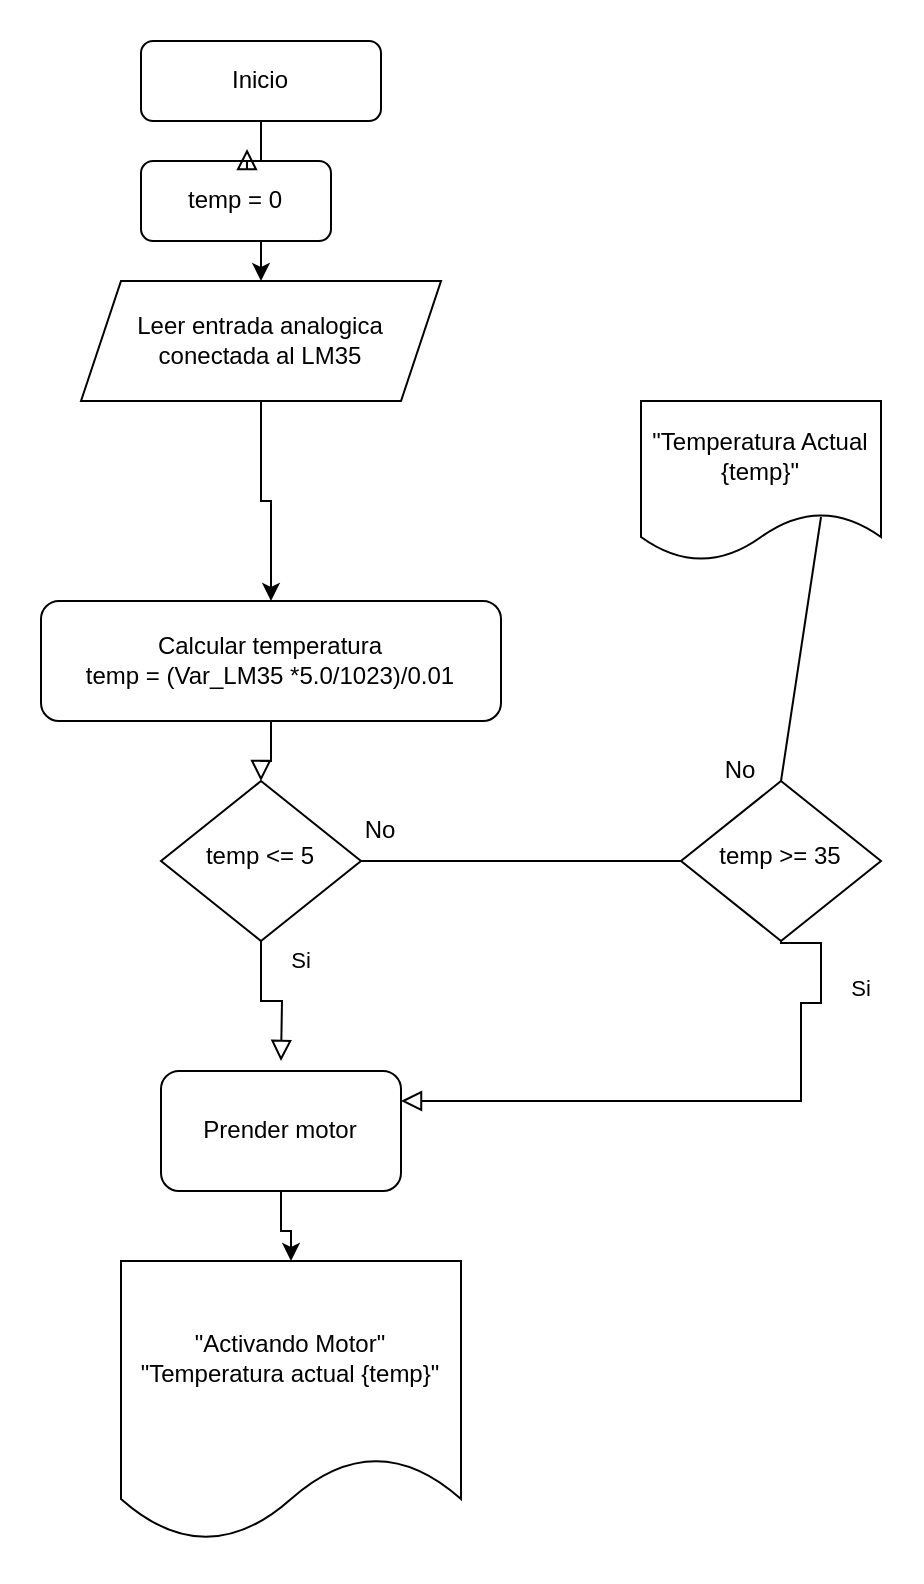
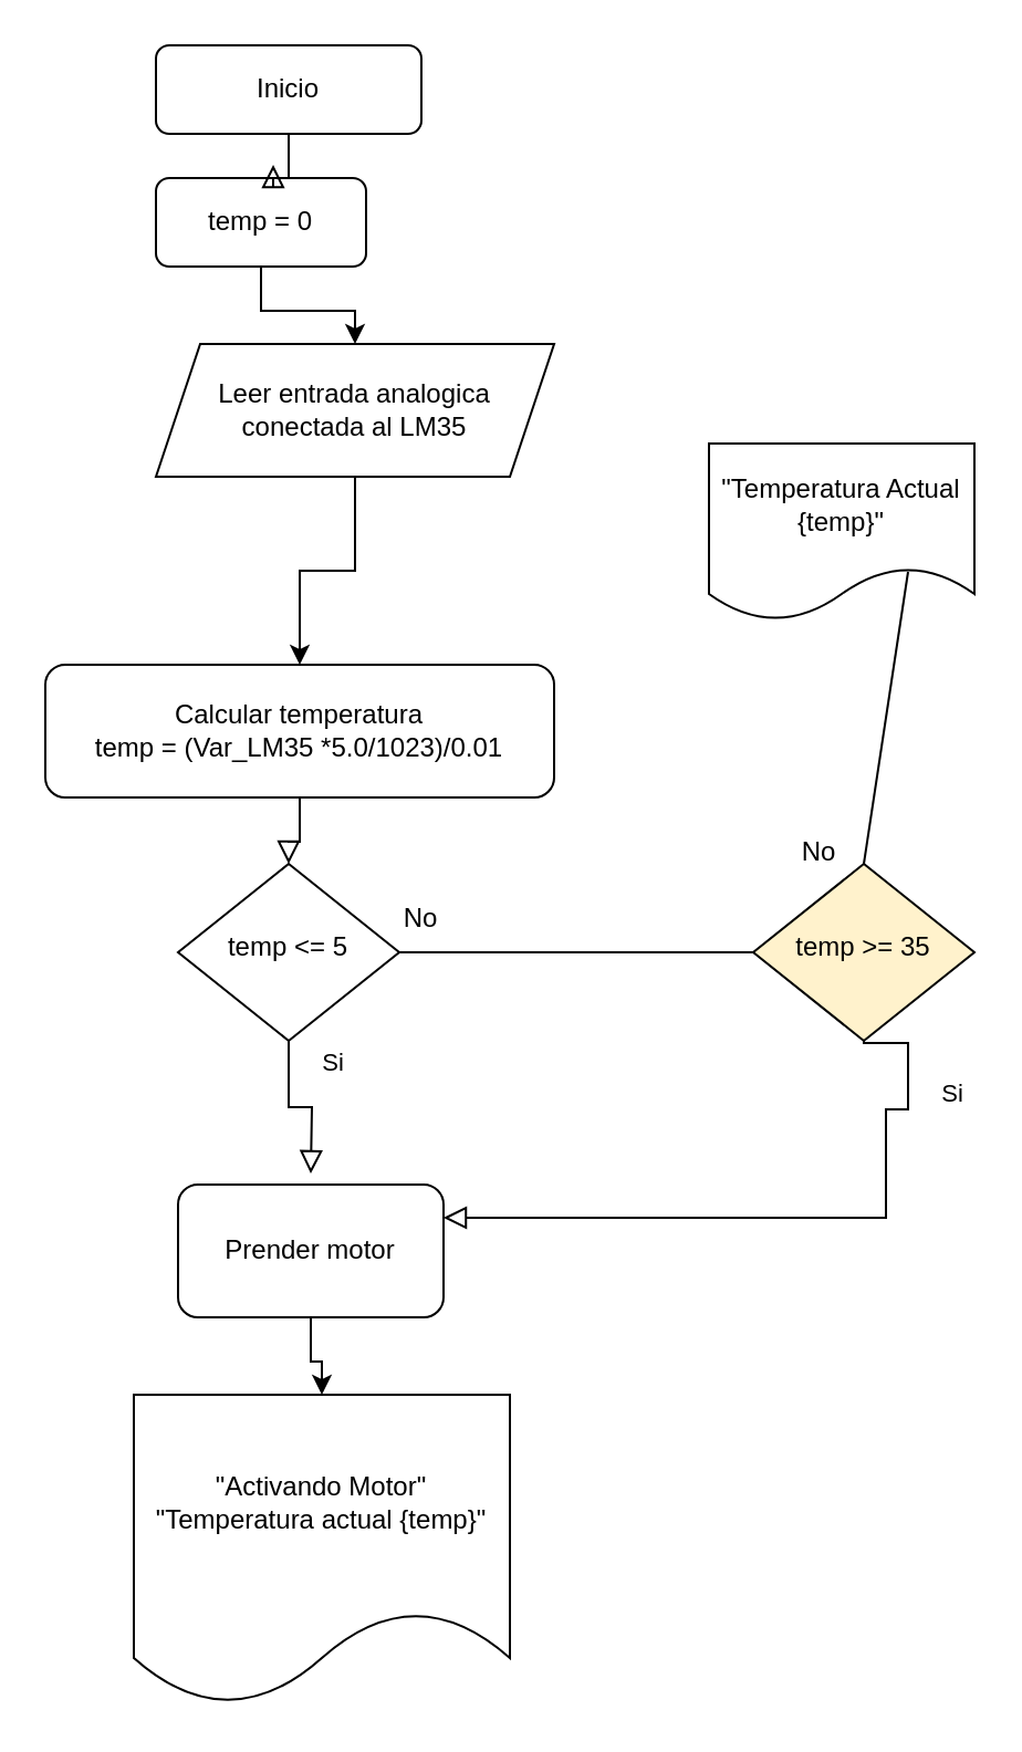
  <mxCell id="0" />
  <mxCell id="1" parent="0" />
  <mxCell id="2" value="" style="rounded=0;html=1;jettySize=auto;orthogonalLoop=1;fontSize=11;endArrow=block;endFill=0;endSize=8;strokeWidth=1;shadow=0;labelBackgroundColor=none;edgeStyle=orthogonalEdgeStyle;exitX=0.5;exitY=1;exitDx=0;exitDy=0;" parent="1" source="11" target="5" edge="1"><mxGeometry relative="1" as="geometry"><mxPoint x="130" y="180" as="sourcePoint" /></mxGeometry></mxCell>
  <mxCell id="3" value="Inicio" style="rounded=1;whiteSpace=wrap;html=1;fontSize=12;glass=0;strokeWidth=1;shadow=0;" parent="1" vertex="1"><mxGeometry x="70" y="20" width="120" height="40" as="geometry" /></mxCell>
  <mxCell id="4" value="Si" style="rounded=0;html=1;jettySize=auto;orthogonalLoop=1;fontSize=11;endArrow=block;endFill=0;endSize=8;strokeWidth=1;shadow=0;labelBackgroundColor=none;edgeStyle=orthogonalEdgeStyle;" parent="1" source="5" edge="1"><mxGeometry x="-0.716" y="20" relative="1" as="geometry"><mxPoint as="offset" /><mxPoint x="140" y="530" as="targetPoint" /></mxGeometry></mxCell>
  <mxCell id="5" value="temp &amp;lt;= 5" style="rhombus;whiteSpace=wrap;html=1;shadow=0;fontFamily=Helvetica;fontSize=12;align=center;strokeWidth=1;spacing=6;spacingTop=-4;" parent="1" vertex="1"><mxGeometry x="80" y="390" width="100" height="80" as="geometry" /></mxCell>
  <mxCell id="6" style="edgeStyle=orthogonalEdgeStyle;rounded=0;orthogonalLoop=1;jettySize=auto;html=1;exitX=0.5;exitY=1;exitDx=0;exitDy=0;entryX=0.5;entryY=0;entryDx=0;entryDy=0;" parent="1" source="7" target="10" edge="1"><mxGeometry relative="1" as="geometry" /></mxCell>
  <mxCell id="7" value="temp = 0" style="rounded=1;whiteSpace=wrap;html=1;fontSize=12;glass=0;strokeWidth=1;shadow=0;" parent="1" vertex="1"><mxGeometry x="70" y="80" width="95" height="40" as="geometry" /></mxCell>
  <mxCell id="8" value="" style="rounded=0;html=1;jettySize=auto;orthogonalLoop=1;fontSize=11;endArrow=block;endFill=0;endSize=8;strokeWidth=1;shadow=0;labelBackgroundColor=none;edgeStyle=orthogonalEdgeStyle;entryX=0.558;entryY=-0.15;entryDx=0;entryDy=0;entryPerimeter=0;" parent="1" source="3" target="7" edge="1"><mxGeometry relative="1" as="geometry"><mxPoint x="130" y="60" as="sourcePoint" /><mxPoint x="130" y="140" as="targetPoint" /></mxGeometry></mxCell>
  <mxCell id="9" value="" style="edgeStyle=orthogonalEdgeStyle;rounded=0;orthogonalLoop=1;jettySize=auto;html=1;" parent="1" source="10" target="11" edge="1"><mxGeometry relative="1" as="geometry" /></mxCell>
- <mxCell id="10" value="Leer entrada analogica conectada al LM35" style="shape=parallelogram;perimeter=parallelogramPerimeter;whiteSpace=wrap;html=1;fixedSize=1;" parent="1" vertex="1"><mxGeometry x="40" y="140" width="180" height="60" as="geometry" /></mxCell>
+ <mxCell id="10" value="Leer entrada analogica conectada al LM35" style="shape=parallelogram;perimeter=parallelogramPerimeter;whiteSpace=wrap;html=1;fixedSize=1;" parent="1" vertex="1"><mxGeometry x="70" y="155" width="180" height="60" as="geometry" /></mxCell>
  <mxCell id="11" value="Calcular temperatura&lt;br&gt;temp = (Var_LM35 *5.0/1023)/0.01" style="rounded=1;whiteSpace=wrap;html=1;" parent="1" vertex="1"><mxGeometry x="20" y="300" width="230" height="60" as="geometry" /></mxCell>
  <mxCell id="12" value="" style="edgeStyle=orthogonalEdgeStyle;rounded=0;orthogonalLoop=1;jettySize=auto;html=1;" parent="1" source="13" target="14" edge="1"><mxGeometry relative="1" as="geometry" /></mxCell>
  <mxCell id="13" value="Prender motor" style="rounded=1;whiteSpace=wrap;html=1;" parent="1" vertex="1"><mxGeometry x="80" y="535" width="120" height="60" as="geometry" /></mxCell>
  <mxCell id="14" value="&quot;Activando Motor&quot;&lt;br&gt;&quot;Temperatura actual {temp}&quot;" style="shape=document;whiteSpace=wrap;html=1;boundedLbl=1;" parent="1" vertex="1"><mxGeometry x="60" y="630" width="170" height="140" as="geometry" /></mxCell>
  <mxCell id="15" value="&quot;Temperatura Actual {temp}&quot;" style="shape=document;whiteSpace=wrap;html=1;boundedLbl=1;" parent="1" vertex="1"><mxGeometry x="320" y="200" width="120" height="80" as="geometry" /></mxCell>
- <mxCell id="16" value="temp &amp;gt;= 35" style="rhombus;whiteSpace=wrap;html=1;shadow=0;fontFamily=Helvetica;fontSize=12;align=center;strokeWidth=1;spacing=6;spacingTop=-4;" vertex="1" parent="1"><mxGeometry x="340" y="390" width="100" height="80" as="geometry" /></mxCell>
+ <mxCell id="16" value="temp &amp;gt;= 35" style="rhombus;whiteSpace=wrap;html=1;shadow=0;fontFamily=Helvetica;fontSize=12;align=center;strokeWidth=1;spacing=6;spacingTop=-4;fillColor=#fff2cc;" vertex="1" parent="1"><mxGeometry x="340" y="390" width="100" height="80" as="geometry" /></mxCell>
  <mxCell id="17" value="" style="endArrow=none;html=1;rounded=0;exitX=1;exitY=0.5;exitDx=0;exitDy=0;entryX=0;entryY=0.5;entryDx=0;entryDy=0;" edge="1" parent="1" source="5" target="16"><mxGeometry width="50" height="50" relative="1" as="geometry"><mxPoint x="300" y="430" as="sourcePoint" /><mxPoint x="350" y="380" as="targetPoint" /></mxGeometry></mxCell>
  <mxCell id="18" value="No" style="text;html=1;align=center;verticalAlign=middle;whiteSpace=wrap;rounded=0;" vertex="1" parent="1"><mxGeometry x="160" y="400" width="60" height="30" as="geometry" /></mxCell>
  <mxCell id="19" value="" style="endArrow=none;html=1;rounded=0;exitX=0.5;exitY=0;exitDx=0;exitDy=0;entryX=0.75;entryY=0.725;entryDx=0;entryDy=0;entryPerimeter=0;" edge="1" parent="1" source="16" target="15"><mxGeometry width="50" height="50" relative="1" as="geometry"><mxPoint x="300" y="430" as="sourcePoint" /><mxPoint x="350" y="380" as="targetPoint" /></mxGeometry></mxCell>
  <mxCell id="20" value="No" style="text;html=1;align=center;verticalAlign=middle;whiteSpace=wrap;rounded=0;" vertex="1" parent="1"><mxGeometry x="340" y="370" width="60" height="30" as="geometry" /></mxCell>
  <mxCell id="21" value="Si" style="rounded=0;html=1;jettySize=auto;orthogonalLoop=1;fontSize=11;endArrow=block;endFill=0;endSize=8;strokeWidth=1;shadow=0;labelBackgroundColor=none;edgeStyle=orthogonalEdgeStyle;entryX=1;entryY=0.25;entryDx=0;entryDy=0;" edge="1" parent="1" target="13"><mxGeometry x="-0.716" y="20" relative="1" as="geometry"><mxPoint as="offset" /><mxPoint x="400" y="530" as="targetPoint" /><mxPoint x="390" y="470" as="sourcePoint" /><Array as="points"><mxPoint x="390" y="471" /><mxPoint x="410" y="471" /><mxPoint x="410" y="501" /><mxPoint x="400" y="501" /><mxPoint x="400" y="550" /></Array></mxGeometry></mxCell>
